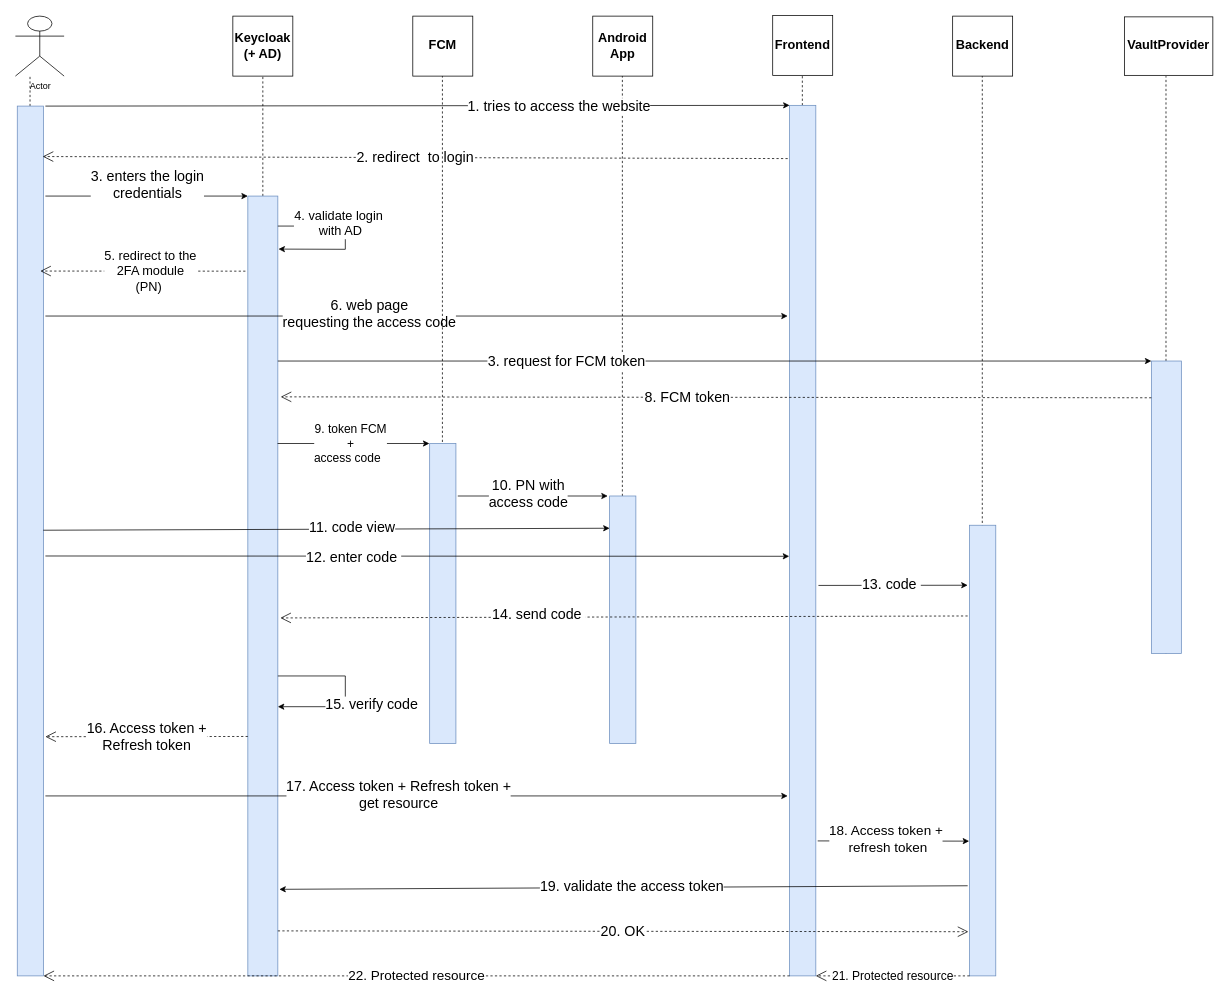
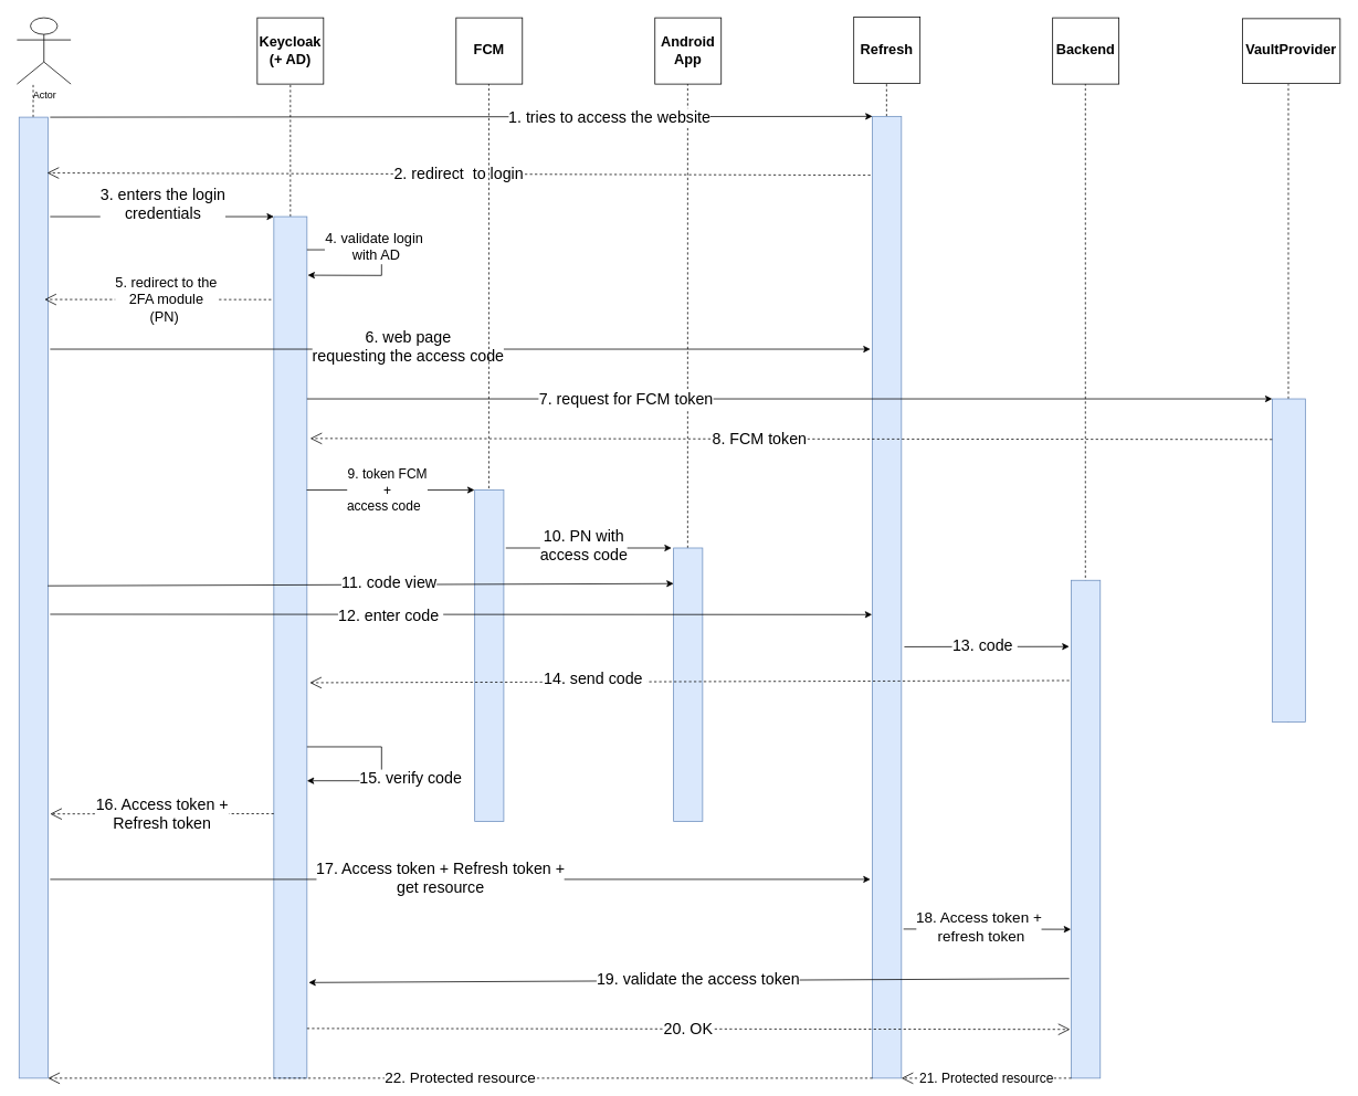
  <mxCell id="0" />
  <mxCell id="1" parent="0" />
  <mxCell id="2" value="Actor" style="shape=umlActor;verticalLabelPosition=bottom;verticalAlign=top;html=1;outlineConnect=0;" parent="1" vertex="1"><mxGeometry x="20" y="21" width="65" height="80" as="geometry" /></mxCell>
  <mxCell id="3" value="&lt;font style=&quot;font-size: 17px;&quot;&gt;&lt;b&gt;Keycloak&lt;br&gt;(+ AD)&lt;br&gt;&lt;/b&gt;&lt;/font&gt;" style="whiteSpace=wrap;html=1;aspect=fixed;" parent="1" vertex="1"><mxGeometry x="310" y="21" width="80" height="80" as="geometry" /></mxCell>
  <mxCell id="4" value="&lt;font style=&quot;font-size: 17px;&quot;&gt;&lt;b&gt;FCM&lt;/b&gt;&lt;/font&gt;" style="whiteSpace=wrap;html=1;aspect=fixed;" parent="1" vertex="1"><mxGeometry x="550" y="21" width="80" height="80" as="geometry" /></mxCell>
  <mxCell id="5" value="&lt;b style=&quot;border-color: var(--border-color); font-size: 17px;&quot;&gt;Android App&lt;/b&gt;" style="whiteSpace=wrap;html=1;aspect=fixed;" parent="1" vertex="1"><mxGeometry x="790" y="21" width="80" height="80" as="geometry" /></mxCell>
- <mxCell id="6" value="&lt;font style=&quot;font-size: 17px;&quot;&gt;&lt;b&gt;Frontend&lt;/b&gt;&lt;/font&gt;" style="whiteSpace=wrap;html=1;aspect=fixed;" parent="1" vertex="1"><mxGeometry x="1030" y="20" width="80" height="80" as="geometry" /></mxCell>
+ <mxCell id="6" value="&lt;font style=&quot;font-size: 17px;&quot;&gt;&lt;b&gt;Refresh&lt;/b&gt;&lt;/font&gt;" style="whiteSpace=wrap;html=1;aspect=fixed;" parent="1" vertex="1"><mxGeometry x="1030" y="20" width="80" height="80" as="geometry" /></mxCell>
  <mxCell id="7" value="" style="endArrow=none;dashed=1;html=1;rounded=0;" parent="1" source="14" edge="1"><mxGeometry width="50" height="50" relative="1" as="geometry"><mxPoint x="350" y="871" as="sourcePoint" /><mxPoint x="350" y="101" as="targetPoint" /><Array as="points"><mxPoint x="350" y="131" /></Array></mxGeometry></mxCell>
  <mxCell id="8" value="" style="endArrow=none;dashed=1;html=1;rounded=0;" parent="1" edge="1"><mxGeometry width="50" height="50" relative="1" as="geometry"><mxPoint x="829.5" y="871" as="sourcePoint" /><mxPoint x="829.5" y="101" as="targetPoint" /></mxGeometry></mxCell>
  <mxCell id="9" value="" style="endArrow=none;dashed=1;html=1;rounded=0;" parent="1" source="19" edge="1"><mxGeometry width="50" height="50" relative="1" as="geometry"><mxPoint x="1069.5" y="870" as="sourcePoint" /><mxPoint x="1069.5" y="100" as="targetPoint" /></mxGeometry></mxCell>
  <mxCell id="10" value="" style="endArrow=none;dashed=1;html=1;rounded=0;" parent="1" source="12" edge="1"><mxGeometry width="50" height="50" relative="1" as="geometry"><mxPoint x="39.5" y="871" as="sourcePoint" /><mxPoint x="39.5" y="101" as="targetPoint" /></mxGeometry></mxCell>
  <mxCell id="11" value="" style="endArrow=none;dashed=1;html=1;rounded=0;" parent="1" target="12" edge="1"><mxGeometry width="50" height="50" relative="1" as="geometry"><mxPoint x="39.5" y="871" as="sourcePoint" /><mxPoint x="39.5" y="101" as="targetPoint" /></mxGeometry></mxCell>
  <mxCell id="12" value="" style="rounded=0;whiteSpace=wrap;html=1;fillColor=#dae8fc;strokeColor=#6c8ebf;" parent="1" vertex="1"><mxGeometry x="22.5" y="141" width="35" height="1160" as="geometry" /></mxCell>
  <mxCell id="13" value="" style="endArrow=none;dashed=1;html=1;rounded=0;" parent="1" target="14" edge="1"><mxGeometry width="50" height="50" relative="1" as="geometry"><mxPoint x="350" y="871" as="sourcePoint" /><mxPoint x="350" y="101" as="targetPoint" /></mxGeometry></mxCell>
  <mxCell id="14" value="" style="rounded=0;whiteSpace=wrap;html=1;fillColor=#dae8fc;strokeColor=#6c8ebf;" parent="1" vertex="1"><mxGeometry x="330" y="261" width="40" height="1040" as="geometry" /></mxCell>
  <mxCell id="15" value="" style="endArrow=classic;html=1;rounded=0;entryX=0;entryY=0;entryDx=0;entryDy=0;" parent="1" target="19" edge="1"><mxGeometry width="50" height="50" relative="1" as="geometry"><mxPoint x="60" y="141" as="sourcePoint" /><mxPoint x="1292.5" y="141" as="targetPoint" /></mxGeometry></mxCell>
  <mxCell id="16" value="&lt;font style=&quot;font-size: 17px;&quot;&gt;&lt;b&gt;Backend&lt;/b&gt;&lt;/font&gt;" style="whiteSpace=wrap;html=1;aspect=fixed;" parent="1" vertex="1"><mxGeometry x="1270" y="21" width="80" height="80" as="geometry" /></mxCell>
  <mxCell id="17" value="" style="endArrow=none;dashed=1;html=1;rounded=0;" parent="1" edge="1"><mxGeometry width="50" height="50" relative="1" as="geometry"><mxPoint x="1309.5" y="871" as="sourcePoint" /><mxPoint x="1309.5" y="101" as="targetPoint" /></mxGeometry></mxCell>
  <mxCell id="18" value="" style="endArrow=none;dashed=1;html=1;rounded=0;" parent="1" target="19" edge="1"><mxGeometry width="50" height="50" relative="1" as="geometry"><mxPoint x="1069.5" y="870" as="sourcePoint" /><mxPoint x="1069.5" y="100" as="targetPoint" /></mxGeometry></mxCell>
  <mxCell id="19" value="" style="rounded=0;whiteSpace=wrap;html=1;fillColor=#dae8fc;strokeColor=#6c8ebf;" parent="1" vertex="1"><mxGeometry x="1052.5" y="140" width="35" height="1161" as="geometry" /></mxCell>
- <mxCell id="20" value="&lt;font style=&quot;font-size: 19px;&quot;&gt;1. tries to access the website&lt;/font&gt;" style="text;html=1;align=center;verticalAlign=middle;resizable=0;points=[];autosize=1;strokeColor=none;fillColor=none;labelBackgroundColor=default;" parent="1" vertex="1"><mxGeometry x="614" y="124" width="262" height="35" as="geometry" /></mxCell>
+ <mxCell id="20" value="&lt;font style=&quot;font-size: 19px;&quot;&gt;1. tries to access the website&lt;/font&gt;" style="text;html=1;align=center;verticalAlign=middle;resizable=0;points=[];autosize=1;strokeColor=none;fillColor=none;labelBackgroundColor=default;" parent="1" vertex="1"><mxGeometry x="604" y="124" width="262" height="35" as="geometry" /></mxCell>
  <mxCell id="21" value="" style="endArrow=classic;html=1;rounded=0;" parent="1" edge="1"><mxGeometry width="50" height="50" relative="1" as="geometry"><mxPoint x="60" y="261" as="sourcePoint" /><mxPoint x="330" y="261" as="targetPoint" /></mxGeometry></mxCell>
  <mxCell id="22" value="&lt;font style=&quot;font-size: 19px;&quot;&gt;3. enters the login &lt;br&gt;credentials&lt;/font&gt;" style="text;html=1;align=center;verticalAlign=middle;resizable=0;points=[];autosize=1;strokeColor=none;fillColor=none;labelBackgroundColor=default;" parent="1" vertex="1"><mxGeometry x="111" y="217" width="169" height="58" as="geometry" /></mxCell>
  <mxCell id="23" value="" style="endArrow=none;dashed=1;html=1;rounded=0;" parent="1" edge="1"><mxGeometry width="50" height="50" relative="1" as="geometry"><mxPoint x="1554.5" y="871" as="sourcePoint" /><mxPoint x="1554.5" y="101" as="targetPoint" /></mxGeometry></mxCell>
  <mxCell id="24" value="" style="rounded=0;whiteSpace=wrap;html=1;fillColor=#dae8fc;strokeColor=#6c8ebf;" parent="1" vertex="1"><mxGeometry x="1535" y="481" width="40" height="390" as="geometry" /></mxCell>
  <mxCell id="25" value="&lt;font style=&quot;font-size: 19px;&quot;&gt;2. redirect&amp;nbsp; to login&lt;/font&gt;" style="endArrow=open;endSize=12;dashed=1;html=1;rounded=0;entryX=0.97;entryY=0.058;entryDx=0;entryDy=0;entryPerimeter=0;" parent="1" target="12" edge="1"><mxGeometry width="160" relative="1" as="geometry"><mxPoint x="1050" y="211" as="sourcePoint" /><mxPoint x="137.5" y="201" as="targetPoint" /></mxGeometry></mxCell>
  <mxCell id="26" value="" style="endArrow=open;endSize=12;dashed=1;html=1;rounded=0;entryX=0.97;entryY=0.382;entryDx=0;entryDy=0;entryPerimeter=0;" parent="1" edge="1"><mxGeometry width="160" relative="1" as="geometry"><mxPoint x="326.78" y="361.14" as="sourcePoint" /><mxPoint x="53.23" y="361" as="targetPoint" /></mxGeometry></mxCell>
  <mxCell id="27" value="&lt;font style=&quot;font-size: 17px;&quot;&gt;5. redirect to the &lt;br&gt;2FA module &lt;br&gt;(PN)&amp;nbsp;&lt;/font&gt;" style="edgeLabel;html=1;align=center;verticalAlign=middle;resizable=0;points=[];" parent="26" vertex="1" connectable="0"><mxGeometry x="0.028" relative="1" as="geometry"><mxPoint x="14" as="offset" /></mxGeometry></mxCell>
  <mxCell id="28" value="" style="endArrow=classic;html=1;rounded=0;entryX=0;entryY=0;entryDx=0;entryDy=0;" parent="1" edge="1"><mxGeometry width="50" height="50" relative="1" as="geometry"><mxPoint x="369.64" y="591" as="sourcePoint" /><mxPoint x="572.14" y="591" as="targetPoint" /></mxGeometry></mxCell>
  <mxCell id="29" value="&lt;font style=&quot;font-size: 16px;&quot;&gt;9. token FCM&lt;br&gt;+&lt;br&gt;access code&amp;nbsp;&amp;nbsp;&lt;/font&gt;" style="edgeLabel;html=1;align=center;verticalAlign=middle;resizable=0;points=[];" parent="28" vertex="1" connectable="0"><mxGeometry x="-0.039" y="1" relative="1" as="geometry"><mxPoint as="offset" /></mxGeometry></mxCell>
  <mxCell id="30" value="" style="endArrow=classic;html=1;rounded=0;entryX=0;entryY=0;entryDx=0;entryDy=0;" parent="1" edge="1"><mxGeometry width="50" height="50" relative="1" as="geometry"><mxPoint x="370" y="481" as="sourcePoint" /><mxPoint x="1535" y="481" as="targetPoint" /></mxGeometry></mxCell>
- <mxCell id="31" value="&lt;font style=&quot;font-size: 19px;&quot;&gt;3. request for FCM token&lt;/font&gt;" style="text;html=1;align=center;verticalAlign=middle;resizable=0;points=[];autosize=1;strokeColor=none;fillColor=none;labelBackgroundColor=default;" parent="1" vertex="1"><mxGeometry x="641" y="464" width="228" height="35" as="geometry" /></mxCell>
+ <mxCell id="31" value="&lt;font style=&quot;font-size: 19px;&quot;&gt;7. request for FCM token&lt;/font&gt;" style="text;html=1;align=center;verticalAlign=middle;resizable=0;points=[];autosize=1;strokeColor=none;fillColor=none;labelBackgroundColor=default;" parent="1" vertex="1"><mxGeometry x="641" y="464" width="228" height="35" as="geometry" /></mxCell>
  <mxCell id="32" value="" style="endArrow=open;endSize=12;dashed=1;html=1;rounded=0;entryX=1.106;entryY=0.357;entryDx=0;entryDy=0;entryPerimeter=0;exitX=0.009;exitY=0.15;exitDx=0;exitDy=0;exitPerimeter=0;" parent="1" edge="1"><mxGeometry width="160" relative="1" as="geometry"><mxPoint x="1535" y="530" as="sourcePoint" /><mxPoint x="373.88" y="528.77" as="targetPoint" /></mxGeometry></mxCell>
  <mxCell id="33" value="&lt;font style=&quot;font-size: 19px;&quot;&gt;8. FCM token&lt;/font&gt;" style="edgeLabel;html=1;align=center;verticalAlign=middle;resizable=0;points=[];" parent="32" vertex="1" connectable="0"><mxGeometry x="0.068" relative="1" as="geometry"><mxPoint as="offset" /></mxGeometry></mxCell>
  <mxCell id="34" value="" style="endArrow=classic;html=1;rounded=0;" parent="1" edge="1"><mxGeometry width="50" height="50" relative="1" as="geometry"><mxPoint x="60" y="421" as="sourcePoint" /><mxPoint x="1050" y="421" as="targetPoint" /></mxGeometry></mxCell>
  <mxCell id="35" value="&lt;font style=&quot;font-size: 19px;&quot;&gt;6. web page &lt;br&gt;requesting the access code&lt;/font&gt;" style="text;html=1;align=center;verticalAlign=middle;resizable=0;points=[];autosize=1;strokeColor=none;fillColor=none;labelBackgroundColor=default;" parent="1" vertex="1"><mxGeometry x="367" y="389" width="249" height="58" as="geometry" /></mxCell>
  <mxCell id="36" value="" style="endArrow=classic;html=1;rounded=0;" parent="1" edge="1"><mxGeometry width="50" height="50" relative="1" as="geometry"><mxPoint x="610" y="661" as="sourcePoint" /><mxPoint x="810" y="661" as="targetPoint" /></mxGeometry></mxCell>
  <mxCell id="37" value="&lt;font style=&quot;font-size: 19px;&quot;&gt;10. PN with&lt;br&gt;access code&lt;/font&gt;" style="edgeLabel;html=1;align=center;verticalAlign=middle;resizable=0;points=[];" parent="36" vertex="1" connectable="0"><mxGeometry x="-0.067" y="4" relative="1" as="geometry"><mxPoint as="offset" /></mxGeometry></mxCell>
  <mxCell id="38" value="" style="endArrow=none;dashed=1;html=1;rounded=0;" parent="1" edge="1"><mxGeometry width="50" height="50" relative="1" as="geometry"><mxPoint x="589.5" y="871" as="sourcePoint" /><mxPoint x="589.5" y="101" as="targetPoint" /></mxGeometry></mxCell>
  <mxCell id="39" value="" style="rounded=0;whiteSpace=wrap;html=1;fillColor=#dae8fc;strokeColor=#6c8ebf;" parent="1" vertex="1"><mxGeometry x="572.5" y="591" width="35" height="400" as="geometry" /></mxCell>
  <mxCell id="40" value="" style="rounded=0;whiteSpace=wrap;html=1;fillColor=#dae8fc;strokeColor=#6c8ebf;" parent="1" vertex="1"><mxGeometry x="812.5" y="661" width="35" height="330" as="geometry" /></mxCell>
  <mxCell id="41" value="" style="rounded=0;whiteSpace=wrap;html=1;fillColor=#dae8fc;strokeColor=#6c8ebf;" parent="1" vertex="1"><mxGeometry x="1292.5" y="700" width="35" height="601" as="geometry" /></mxCell>
  <mxCell id="42" value="" style="endArrow=classic;html=1;rounded=0;entryX=-0.014;entryY=0.518;entryDx=0;entryDy=0;entryPerimeter=0;" parent="1" target="19" edge="1"><mxGeometry width="50" height="50" relative="1" as="geometry"><mxPoint x="60" y="741" as="sourcePoint" /><mxPoint x="1052" y="732" as="targetPoint" /></mxGeometry></mxCell>
  <mxCell id="43" value="&lt;font style=&quot;&quot;&gt;&lt;font style=&quot;font-size: 19px;&quot;&gt;12. enter code&amp;nbsp;&lt;/font&gt;&lt;br&gt;&lt;/font&gt;" style="edgeLabel;html=1;align=center;verticalAlign=middle;resizable=0;points=[];" parent="42" vertex="1" connectable="0"><mxGeometry x="-0.01" y="-1" relative="1" as="geometry"><mxPoint x="-80" as="offset" /></mxGeometry></mxCell>
  <mxCell id="44" value="&lt;font style=&quot;font-size: 19px;&quot;&gt;14. send code&amp;nbsp;&lt;br&gt;&lt;/font&gt;" style="endArrow=open;endSize=12;dashed=1;html=1;rounded=0;entryX=1.084;entryY=0.541;entryDx=0;entryDy=0;entryPerimeter=0;" parent="1" target="14" edge="1"><mxGeometry x="0.249" y="-4" width="160" relative="1" as="geometry"><mxPoint x="1290" y="821" as="sourcePoint" /><mxPoint x="380" y="831" as="targetPoint" /><mxPoint as="offset" /></mxGeometry></mxCell>
  <mxCell id="45" value="" style="endArrow=classic;html=1;rounded=0;" parent="1" edge="1"><mxGeometry width="50" height="50" relative="1" as="geometry"><mxPoint x="370" y="901" as="sourcePoint" /><mxPoint x="370" y="942" as="targetPoint" /><Array as="points"><mxPoint x="460" y="901" /><mxPoint x="460" y="942" /></Array></mxGeometry></mxCell>
  <mxCell id="46" value="&lt;font style=&quot;font-size: 19px;&quot;&gt;15. verify code&lt;/font&gt;" style="text;html=1;align=center;verticalAlign=middle;resizable=0;points=[];autosize=1;strokeColor=none;fillColor=none;labelBackgroundColor=default;" parent="1" vertex="1"><mxGeometry x="424" y="922" width="142" height="35" as="geometry" /></mxCell>
  <mxCell id="47" value="" style="endArrow=classic;html=1;rounded=0;" parent="1" edge="1"><mxGeometry width="50" height="50" relative="1" as="geometry"><mxPoint x="60" y="1061" as="sourcePoint" /><mxPoint x="1050" y="1061" as="targetPoint" /></mxGeometry></mxCell>
  <mxCell id="48" value="&lt;font style=&quot;font-size: 19px;&quot;&gt;17. Access token + Refresh token +&lt;br&gt;get resource&lt;br&gt;&lt;/font&gt;" style="edgeLabel;html=1;align=center;verticalAlign=middle;resizable=0;points=[];" parent="47" vertex="1" connectable="0"><mxGeometry x="-0.251" y="2" relative="1" as="geometry"><mxPoint x="99" as="offset" /></mxGeometry></mxCell>
  <mxCell id="49" value="&lt;font style=&quot;font-size: 19px;&quot;&gt;16. Access token +&lt;br&gt;Refresh token&lt;/font&gt;" style="endArrow=open;endSize=12;dashed=1;html=1;rounded=0;exitX=0;exitY=0.693;exitDx=0;exitDy=0;exitPerimeter=0;" parent="1" source="14" edge="1"><mxGeometry width="160" relative="1" as="geometry"><mxPoint x="320" y="981" as="sourcePoint" /><mxPoint x="60" y="982" as="targetPoint" /></mxGeometry></mxCell>
  <mxCell id="50" value="" style="endArrow=classic;html=1;rounded=0;entryX=-0.014;entryY=0.701;entryDx=0;entryDy=0;entryPerimeter=0;" parent="1" target="41" edge="1"><mxGeometry width="50" height="50" relative="1" as="geometry"><mxPoint x="1090" y="1121" as="sourcePoint" /><mxPoint x="1140" y="1071" as="targetPoint" /></mxGeometry></mxCell>
  <mxCell id="51" value="&lt;font style=&quot;font-size: 18px;&quot;&gt;18. Access token +&lt;br&gt;&amp;nbsp;refresh token&lt;/font&gt;" style="edgeLabel;html=1;align=center;verticalAlign=middle;resizable=0;points=[];" parent="50" vertex="1" connectable="0"><mxGeometry x="-0.105" y="3" relative="1" as="geometry"><mxPoint as="offset" /></mxGeometry></mxCell>
  <mxCell id="52" value="" style="endArrow=classic;html=1;rounded=0;exitX=-0.071;exitY=0.8;exitDx=0;exitDy=0;entryX=1.05;entryY=0.889;entryDx=0;entryDy=0;exitPerimeter=0;entryPerimeter=0;" parent="1" source="41" target="14" edge="1"><mxGeometry width="50" height="50" relative="1" as="geometry"><mxPoint x="890" y="1281" as="sourcePoint" /><mxPoint x="940" y="1231" as="targetPoint" /></mxGeometry></mxCell>
  <mxCell id="53" value="&lt;font style=&quot;font-size: 19px;&quot;&gt;19. validate the access token&lt;/font&gt;" style="edgeLabel;html=1;align=center;verticalAlign=middle;resizable=0;points=[];" parent="52" vertex="1" connectable="0"><mxGeometry x="-0.022" y="-2" relative="1" as="geometry"><mxPoint as="offset" /></mxGeometry></mxCell>
  <mxCell id="54" value="&lt;font style=&quot;font-size: 19px;&quot;&gt;20. OK&lt;/font&gt;" style="endArrow=open;endSize=12;dashed=1;html=1;rounded=0;entryX=-0.046;entryY=0.902;entryDx=0;entryDy=0;entryPerimeter=0;" parent="1" target="41" edge="1"><mxGeometry width="160" relative="1" as="geometry"><mxPoint x="370" y="1241" as="sourcePoint" /><mxPoint x="530" y="1241" as="targetPoint" /></mxGeometry></mxCell>
  <mxCell id="55" value="&lt;font style=&quot;font-size: 16px;&quot;&gt;21. Protected resource&lt;/font&gt;" style="endArrow=open;endSize=12;dashed=1;html=1;rounded=0;exitX=0;exitY=1;exitDx=0;exitDy=0;entryX=1;entryY=1;entryDx=0;entryDy=0;" parent="1" source="41" target="19" edge="1"><mxGeometry width="160" relative="1" as="geometry"><mxPoint x="1110" y="1291" as="sourcePoint" /><mxPoint x="1270" y="1291" as="targetPoint" /></mxGeometry></mxCell>
  <mxCell id="56" value="&lt;font style=&quot;font-size: 18px;&quot;&gt;22. Protected resource&lt;/font&gt;" style="endArrow=open;endSize=12;dashed=1;html=1;rounded=0;exitX=0;exitY=1;exitDx=0;exitDy=0;entryX=1;entryY=1;entryDx=0;entryDy=0;" parent="1" source="19" target="12" edge="1"><mxGeometry width="160" relative="1" as="geometry"><mxPoint x="670" y="1311" as="sourcePoint" /><mxPoint x="830" y="1311" as="targetPoint" /></mxGeometry></mxCell>
  <mxCell id="57" value="" style="endArrow=classic;html=1;rounded=0;entryX=1.022;entryY=0.068;entryDx=0;entryDy=0;entryPerimeter=0;" parent="1" target="14" edge="1"><mxGeometry width="50" height="50" relative="1" as="geometry"><mxPoint x="370" y="301" as="sourcePoint" /><mxPoint x="370" y="341" as="targetPoint" /><Array as="points"><mxPoint x="460" y="301" /><mxPoint x="460" y="332" /></Array></mxGeometry></mxCell>
  <mxCell id="58" value="&lt;font style=&quot;font-size: 17px;&quot;&gt;4. validate login&lt;br&gt;&amp;nbsp;with AD&lt;/font&gt;" style="edgeLabel;html=1;align=center;verticalAlign=middle;resizable=0;points=[];" parent="57" vertex="1" connectable="0"><mxGeometry x="-0.051" y="1" relative="1" as="geometry"><mxPoint x="-11" y="-14" as="offset" /></mxGeometry></mxCell>
  <mxCell id="59" value="&lt;font style=&quot;font-size: 17px;&quot;&gt;&lt;b&gt;VaultProvider&lt;/b&gt;&lt;/font&gt;" style="rounded=0;whiteSpace=wrap;html=1;" parent="1" vertex="1"><mxGeometry x="1499" y="22" width="118" height="78" as="geometry" /></mxCell>
  <mxCell id="60" value="" style="endArrow=classic;html=1;rounded=0;exitX=0.976;exitY=0.523;exitDx=0;exitDy=0;exitPerimeter=0;" parent="1" edge="1"><mxGeometry width="50" height="50" relative="1" as="geometry"><mxPoint x="1091" y="780.263" as="sourcePoint" /><mxPoint x="1290" y="780" as="targetPoint" /></mxGeometry></mxCell>
  <mxCell id="61" value="&lt;font style=&quot;&quot;&gt;&lt;font style=&quot;font-size: 19px;&quot;&gt;13. code&amp;nbsp;&lt;/font&gt;&lt;br&gt;&lt;/font&gt;" style="edgeLabel;html=1;align=center;verticalAlign=middle;resizable=0;points=[];" parent="60" vertex="1" connectable="0"><mxGeometry x="-0.01" y="-1" relative="1" as="geometry"><mxPoint x="-3" y="-3" as="offset" /></mxGeometry></mxCell>
  <mxCell id="62" value="" style="endArrow=classic;html=1;rounded=0;entryX=0.024;entryY=0.095;entryDx=0;entryDy=0;entryPerimeter=0;" parent="1" edge="1"><mxGeometry width="50" height="50" relative="1" as="geometry"><mxPoint x="57.16" y="706.65" as="sourcePoint" /><mxPoint x="812.5" y="704" as="targetPoint" /></mxGeometry></mxCell>
  <mxCell id="63" value="&lt;font style=&quot;&quot;&gt;&lt;font style=&quot;font-size: 19px;&quot;&gt;11. code view&lt;/font&gt;&lt;br&gt;&lt;/font&gt;" style="edgeLabel;html=1;align=center;verticalAlign=middle;resizable=0;points=[];" parent="1" vertex="1" connectable="0"><mxGeometry x="517" y="758.997" as="geometry"><mxPoint x="-49" y="-56" as="offset" /></mxGeometry></mxCell>
